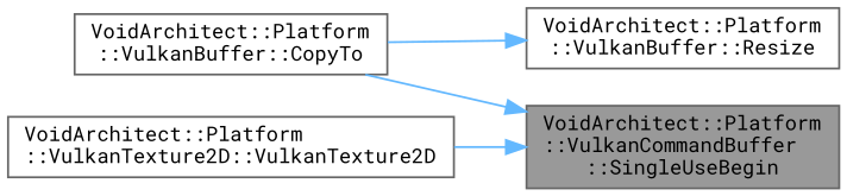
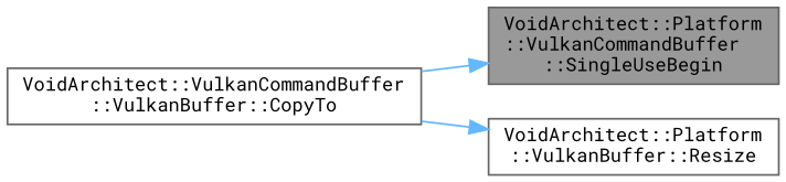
  digraph {
    fontname="Roboto Mono"
    rankdir=RL
    node [color=grey40 fillcolor=white fontname="Roboto Mono" fontsize=10 shape=box style=filled]
    edge [color=steelblue1 dir=back fontname="Roboto Mono" fontsize=10 labelfontname=Helvetica labelfontsize=10 style=solid]
    n1 [color=gray40 fillcolor=grey60 fontcolor=black height=0.2 label="VoidArchitect::Platform\l::VulkanCommandBuffer\l::SingleUseBegin" width=0.4]
-   n2 [height=0.2 label="VoidArchitect::Platform\l::VulkanBuffer::CopyTo" width=0.4]
-   n3 [height=0.2 label="VoidArchitect::Platform\l::VulkanTexture2D::VulkanTexture2D" width=0.4]
+   n2 [height=0.2 label="VoidArchitect::VulkanCommandBuffer\l::VulkanBuffer::CopyTo" width=0.4]
    n4 [height=0.2 label="VoidArchitect::Platform\l::VulkanBuffer::Resize" width=0.4]
    n1 -> n2
-   n1 -> n3
    n4 -> n2
  }
